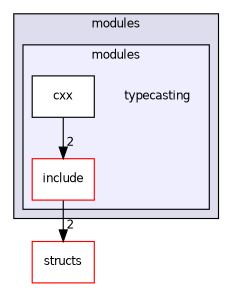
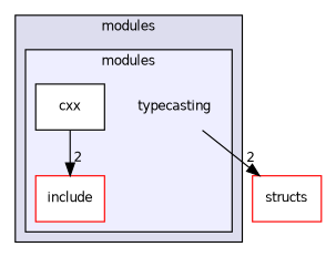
  digraph {
    compound=true
    node [fontname=Helvetica fontsize=10 shape=box color=red fillcolor=white style=filled]
    edge [headlabel=2 labeldistance=1.5 labelfontname=Helvetica labelfontsize=10]
    n1 [label=typecasting shape=plaintext color="" fillcolor="" style=""]
    n2 [color=black label=cxx]
    n3 [label=include]
    n4 [label=structs]
    subgraph cluster_1 {
      bgcolor="#ddddee"
      fontname=Helvetica
      fontsize=10
      label=modules
      pencolor=black
      subgraph cluster_2 {
        bgcolor="#eeeeff"
        fontname=Helvetica
        fontsize=10
        label=modules
        pencolor=black
        n1
        n2
        n3
      }
    }
    n2 -> n3
-   n3 -> n4
+   n1 -> n4
  }
